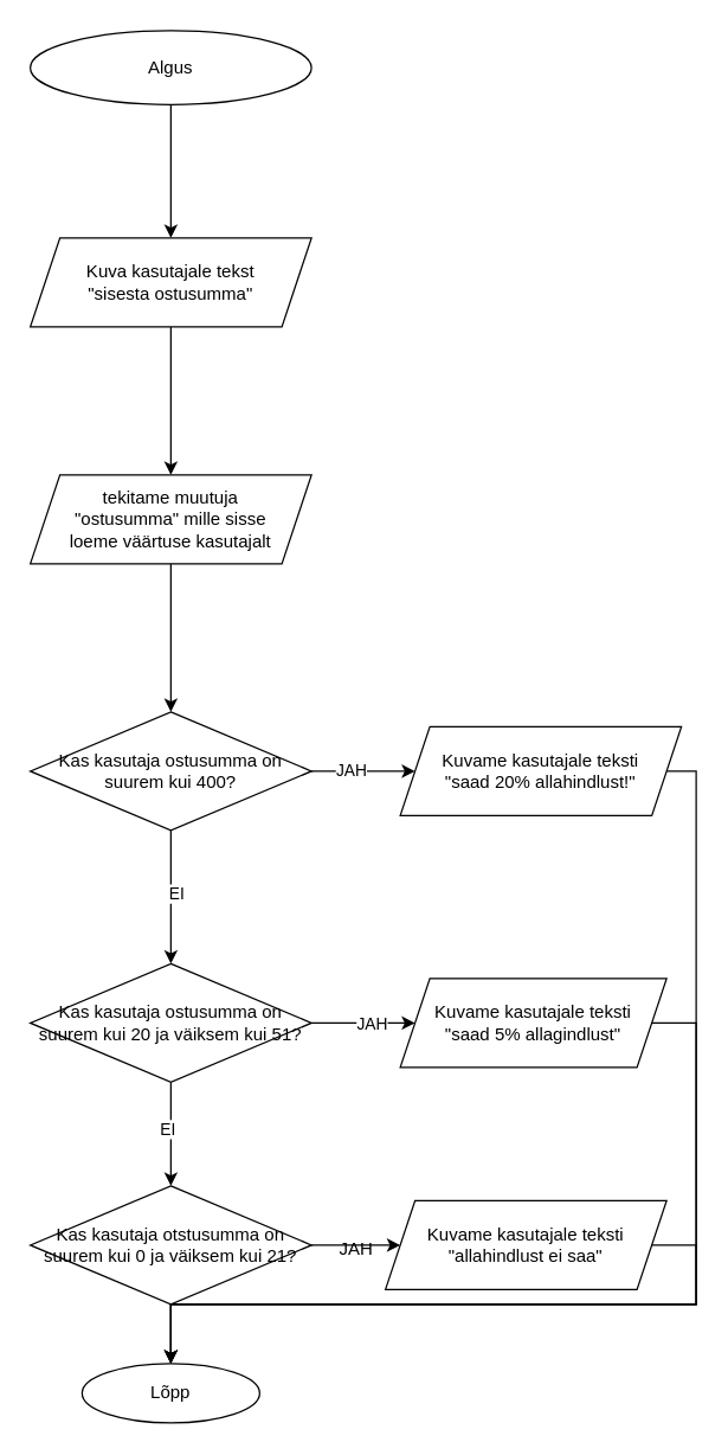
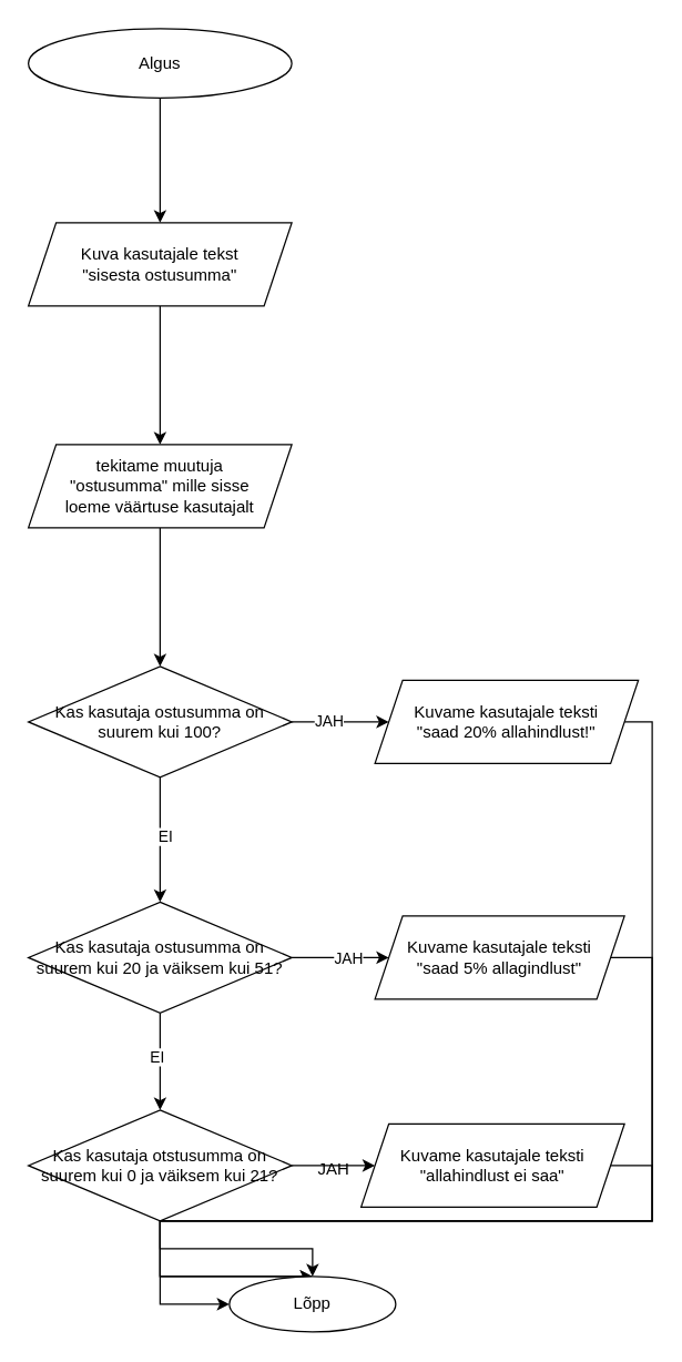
  <mxCell id="0" />
  <mxCell id="1" parent="0" />
  <mxCell id="2" value="" style="edgeStyle=orthogonalEdgeStyle;rounded=0;orthogonalLoop=1;jettySize=auto;html=1;" edge="1" parent="1" source="3" target="5"><mxGeometry relative="1" as="geometry" /></mxCell>
  <mxCell id="3" value="Algus" style="ellipse;whiteSpace=wrap;html=1;" vertex="1" parent="1"><mxGeometry x="20" y="20" width="190" height="50" as="geometry" /></mxCell>
  <mxCell id="4" value="" style="edgeStyle=orthogonalEdgeStyle;rounded=0;orthogonalLoop=1;jettySize=auto;html=1;" edge="1" parent="1" source="5" target="7"><mxGeometry relative="1" as="geometry" /></mxCell>
  <mxCell id="5" value="Kuva kasutajale tekst&lt;div&gt;&quot;sisesta ostusumma&quot;&lt;/div&gt;" style="shape=parallelogram;perimeter=parallelogramPerimeter;whiteSpace=wrap;html=1;fixedSize=1;" vertex="1" parent="1"><mxGeometry x="20" y="160" width="190" height="60" as="geometry" /></mxCell>
  <mxCell id="6" value="" style="edgeStyle=orthogonalEdgeStyle;rounded=0;orthogonalLoop=1;jettySize=auto;html=1;" edge="1" parent="1" source="7" target="12"><mxGeometry relative="1" as="geometry" /></mxCell>
  <mxCell id="7" value="tekitame muutuja&lt;div&gt;&quot;ostusumma&quot; mille sisse&lt;/div&gt;&lt;div&gt;loeme väärtuse kasutajalt&lt;/div&gt;" style="shape=parallelogram;perimeter=parallelogramPerimeter;whiteSpace=wrap;html=1;fixedSize=1;" vertex="1" parent="1"><mxGeometry x="20" y="320" width="190" height="60" as="geometry" /></mxCell>
  <mxCell id="8" value="" style="edgeStyle=orthogonalEdgeStyle;rounded=0;orthogonalLoop=1;jettySize=auto;html=1;" edge="1" parent="1" source="12" target="14"><mxGeometry relative="1" as="geometry" /></mxCell>
  <mxCell id="9" value="JAH" style="edgeLabel;html=1;align=center;verticalAlign=middle;resizable=0;points=[];" vertex="1" connectable="0" parent="8"><mxGeometry x="-0.257" y="1" relative="1" as="geometry"><mxPoint as="offset" /></mxGeometry></mxCell>
  <mxCell id="10" value="" style="edgeStyle=orthogonalEdgeStyle;rounded=0;orthogonalLoop=1;jettySize=auto;html=1;" edge="1" parent="1" source="12" target="19"><mxGeometry relative="1" as="geometry" /></mxCell>
  <mxCell id="11" value="EI" style="edgeLabel;html=1;align=center;verticalAlign=middle;resizable=0;points=[];" vertex="1" connectable="0" parent="10"><mxGeometry x="-0.067" y="3" relative="1" as="geometry"><mxPoint as="offset" /></mxGeometry></mxCell>
- <mxCell id="12" value="Kas kasutaja ostusumma on suurem kui 400?" style="rhombus;whiteSpace=wrap;html=1;" vertex="1" parent="1"><mxGeometry x="20" y="480" width="190" height="80" as="geometry" /></mxCell>
+ <mxCell id="12" value="Kas kasutaja ostusumma on suurem kui 100?" style="rhombus;whiteSpace=wrap;html=1;" vertex="1" parent="1"><mxGeometry x="20" y="480" width="190" height="80" as="geometry" /></mxCell>
  <mxCell id="13" style="edgeStyle=orthogonalEdgeStyle;rounded=0;orthogonalLoop=1;jettySize=auto;html=1;entryX=0.5;entryY=0;entryDx=0;entryDy=0;" edge="1" parent="1" source="14" target="28"><mxGeometry relative="1" as="geometry"><Array as="points"><mxPoint x="470" y="520" /><mxPoint x="470" y="880" /><mxPoint x="115" y="880" /></Array></mxGeometry></mxCell>
  <mxCell id="14" value="Kuvame kasutajale teksti&lt;div&gt;&quot;saad 20% allahindlust!&quot;&lt;/div&gt;" style="shape=parallelogram;perimeter=parallelogramPerimeter;whiteSpace=wrap;html=1;fixedSize=1;" vertex="1" parent="1"><mxGeometry x="270" y="490" width="190" height="60" as="geometry" /></mxCell>
  <mxCell id="15" value="" style="edgeStyle=orthogonalEdgeStyle;rounded=0;orthogonalLoop=1;jettySize=auto;html=1;" edge="1" parent="1" source="19" target="21"><mxGeometry relative="1" as="geometry" /></mxCell>
  <mxCell id="16" value="JAH" style="edgeLabel;html=1;align=center;verticalAlign=middle;resizable=0;points=[];" vertex="1" connectable="0" parent="15"><mxGeometry x="0.143" relative="1" as="geometry"><mxPoint as="offset" /></mxGeometry></mxCell>
  <mxCell id="17" value="" style="edgeStyle=orthogonalEdgeStyle;rounded=0;orthogonalLoop=1;jettySize=auto;html=1;" edge="1" parent="1" source="19" target="24"><mxGeometry relative="1" as="geometry" /></mxCell>
  <mxCell id="18" value="EI" style="edgeLabel;html=1;align=center;verticalAlign=middle;resizable=0;points=[];" vertex="1" connectable="0" parent="17"><mxGeometry x="-0.114" y="-3" relative="1" as="geometry"><mxPoint as="offset" /></mxGeometry></mxCell>
  <mxCell id="19" value="Kas kasutaja ostusumma on suurem kui 20 ja väiksem kui 51?" style="rhombus;whiteSpace=wrap;html=1;" vertex="1" parent="1"><mxGeometry x="20" y="650" width="190" height="80" as="geometry" /></mxCell>
  <mxCell id="20" style="edgeStyle=orthogonalEdgeStyle;rounded=0;orthogonalLoop=1;jettySize=auto;html=1;" edge="1" parent="1" source="21" target="28"><mxGeometry relative="1" as="geometry"><Array as="points"><mxPoint x="470" y="690" /><mxPoint x="470" y="880" /><mxPoint x="115" y="880" /></Array></mxGeometry></mxCell>
  <mxCell id="21" value="Kuvame kasutajale teksti&lt;div&gt;&quot;saad 5% allagindlust&quot;&lt;/div&gt;" style="shape=parallelogram;perimeter=parallelogramPerimeter;whiteSpace=wrap;html=1;fixedSize=1;" vertex="1" parent="1"><mxGeometry x="270" y="660" width="180" height="60" as="geometry" /></mxCell>
  <mxCell id="22" value="" style="edgeStyle=orthogonalEdgeStyle;rounded=0;orthogonalLoop=1;jettySize=auto;html=1;" edge="1" parent="1" source="24" target="26"><mxGeometry relative="1" as="geometry" /></mxCell>
  <mxCell id="23" value="" style="edgeStyle=orthogonalEdgeStyle;rounded=0;orthogonalLoop=1;jettySize=auto;html=1;" edge="1" parent="1" source="24" target="28"><mxGeometry relative="1" as="geometry" /></mxCell>
  <mxCell id="24" value="Kas kasutaja otstusumma on&lt;div&gt;suurem kui 0 ja väiksem kui 21?&lt;/div&gt;" style="rhombus;whiteSpace=wrap;html=1;" vertex="1" parent="1"><mxGeometry x="20" y="800" width="190" height="80" as="geometry" /></mxCell>
  <mxCell id="25" style="edgeStyle=orthogonalEdgeStyle;rounded=0;orthogonalLoop=1;jettySize=auto;html=1;entryX=0.5;entryY=0;entryDx=0;entryDy=0;" edge="1" parent="1" source="26" target="28"><mxGeometry relative="1" as="geometry"><Array as="points"><mxPoint x="470" y="840" /><mxPoint x="470" y="880" /><mxPoint x="115" y="880" /></Array></mxGeometry></mxCell>
  <mxCell id="26" value="Kuvame kasutajale teksti&lt;div&gt;&quot;allahindlust ei saa&quot;&lt;/div&gt;" style="shape=parallelogram;perimeter=parallelogramPerimeter;whiteSpace=wrap;html=1;fixedSize=1;" vertex="1" parent="1"><mxGeometry x="260" y="810" width="190" height="60" as="geometry" /></mxCell>
  <mxCell id="27" value="JAH" style="text;html=1;align=center;verticalAlign=middle;resizable=0;points=[];autosize=1;strokeColor=none;fillColor=none;" vertex="1" parent="1"><mxGeometry x="215" y="828" width="50" height="30" as="geometry" /></mxCell>
- <mxCell id="28" value="Lõpp" style="ellipse;whiteSpace=wrap;html=1;" vertex="1" parent="1"><mxGeometry x="55" y="920" width="120" height="40" as="geometry" /></mxCell>
+ <mxCell id="28" value="Lõpp" style="ellipse;whiteSpace=wrap;html=1;" vertex="1" parent="1"><mxGeometry x="165" y="920" width="120" height="40" as="geometry" /></mxCell>
